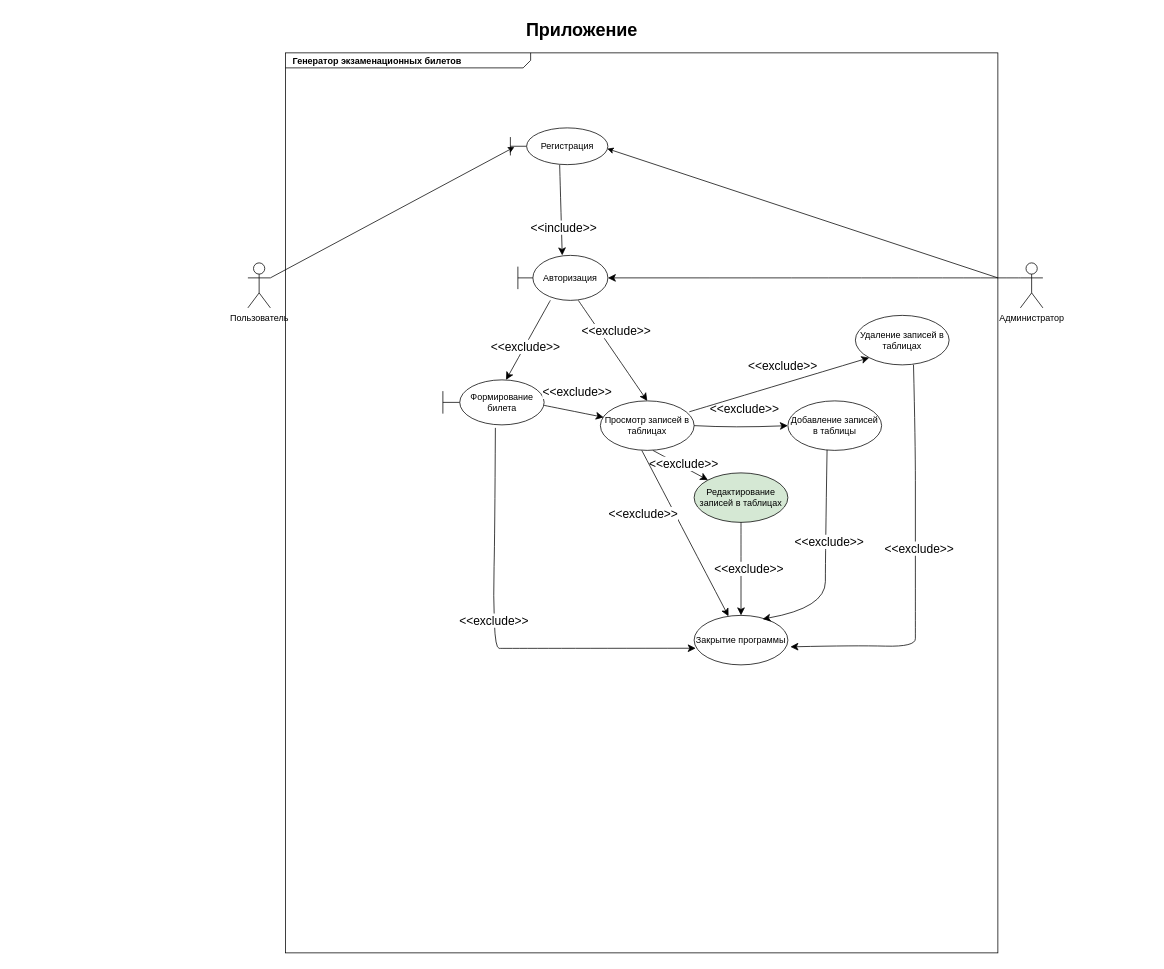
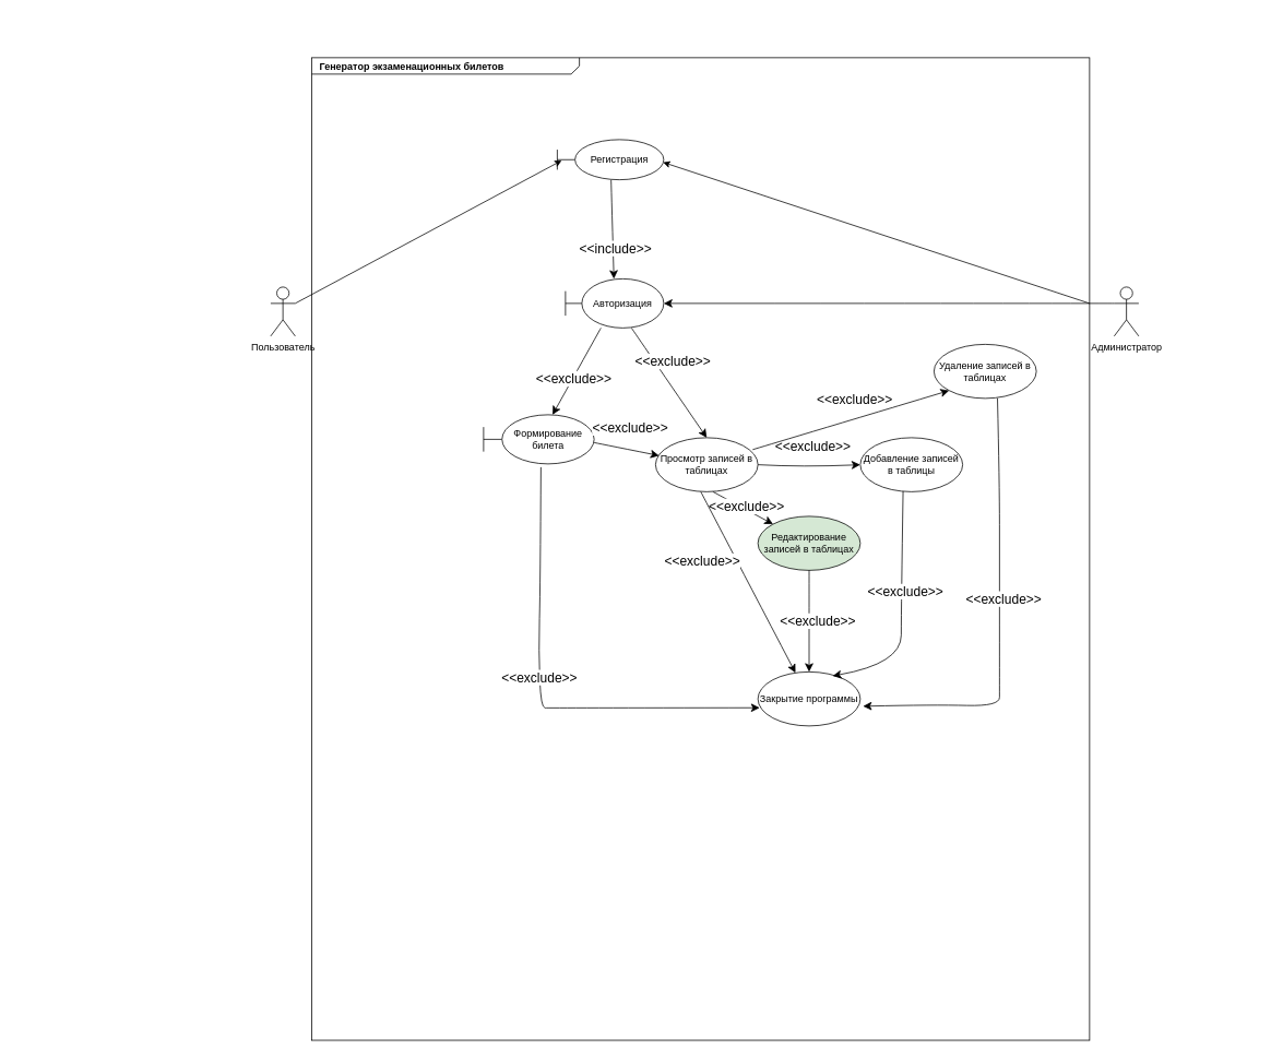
  <mxCell id="0" style=";html=1;" />
  <mxCell id="1" style=";html=1;" parent="0" />
  <mxCell id="2" value="&lt;p style=&quot;margin: 0px ; margin-top: 4px ; margin-left: 10px ; text-align: left&quot;&gt;&lt;b&gt;Генератор экзаменационных билетов&lt;/b&gt;&lt;/p&gt;" style="html=1;strokeWidth=1;shape=mxgraph.sysml.package;html=1;overflow=fill;whiteSpace=wrap;fillColor=none;gradientColor=none;fontSize=12;align=center;labelX=327.64;" parent="1" vertex="1"><mxGeometry x="380" y="70" width="950" height="1200" as="geometry" /></mxCell>
- <mxCell id="3" value="Приложение" style="text;strokeColor=none;fillColor=none;html=1;fontSize=24;fontStyle=1;verticalAlign=middle;align=center;" parent="1" vertex="1"><mxGeometry x="20" y="20" width="1510" height="40" as="geometry" /></mxCell>
  <mxCell id="4" value="Пользователь" style="shape=umlActor;verticalLabelPosition=bottom;verticalAlign=top;html=1;" parent="1" vertex="1"><mxGeometry x="330" y="350" width="30" height="60" as="geometry" /></mxCell>
  <mxCell id="5" style="edgeStyle=none;curved=1;rounded=0;orthogonalLoop=1;jettySize=auto;html=1;fontSize=12;startSize=8;endSize=8;" parent="1" source="7" target="11" edge="1"><mxGeometry relative="1" as="geometry" /></mxCell>
  <mxCell id="6" value="&amp;lt;&amp;lt;exclude&amp;gt;&amp;gt;" style="edgeLabel;html=1;align=center;verticalAlign=middle;resizable=0;points=[];fontSize=16;" parent="5" vertex="1" connectable="0"><mxGeometry x="0.152" relative="1" as="geometry"><mxPoint as="offset" /></mxGeometry></mxCell>
  <mxCell id="7" value="Авторизация" style="shape=umlBoundary;whiteSpace=wrap;html=1;" parent="1" vertex="1"><mxGeometry x="690" y="340" width="120" height="60" as="geometry" /></mxCell>
  <mxCell id="8" style="edgeStyle=none;curved=1;rounded=0;orthogonalLoop=1;jettySize=auto;html=1;fontSize=12;startSize=8;endSize=8;" parent="1" source="10" target="7" edge="1"><mxGeometry relative="1" as="geometry" /></mxCell>
  <mxCell id="9" value="&amp;lt;&amp;lt;include&amp;gt;&amp;gt;" style="edgeLabel;html=1;align=center;verticalAlign=middle;resizable=0;points=[];fontSize=16;" parent="8" vertex="1" connectable="0"><mxGeometry x="0.392" y="2" relative="1" as="geometry"><mxPoint as="offset" /></mxGeometry></mxCell>
  <mxCell id="10" value="Регистрация" style="shape=umlBoundary;whiteSpace=wrap;html=1;" parent="1" vertex="1"><mxGeometry x="680" y="170" width="130" height="49" as="geometry" /></mxCell>
  <mxCell id="11" value="Формирование билета" style="shape=umlBoundary;whiteSpace=wrap;html=1;" parent="1" vertex="1"><mxGeometry x="590" y="506" width="135" height="60" as="geometry" /></mxCell>
  <mxCell id="12" value="" style="endArrow=classic;html=1;rounded=0;exitX=1;exitY=0.333;exitDx=0;exitDy=0;exitPerimeter=0;entryX=0.041;entryY=0.522;entryDx=0;entryDy=0;entryPerimeter=0;" parent="1" source="4" target="10" edge="1"><mxGeometry width="50" height="50" relative="1" as="geometry"><mxPoint x="290" y="560" as="sourcePoint" /><mxPoint x="400" y="540" as="targetPoint" /><Array as="points" /></mxGeometry></mxCell>
  <mxCell id="13" value="Редактирование записей в таблицах" style="ellipse;whiteSpace=wrap;html=1;fillColor=#d5e8d4;" parent="1" vertex="1"><mxGeometry x="925" y="630" width="125" height="66" as="geometry" /></mxCell>
  <mxCell id="14" style="edgeStyle=none;curved=1;rounded=0;orthogonalLoop=1;jettySize=auto;html=1;fontSize=12;startSize=8;endSize=8;" parent="1" target="7" edge="1"><mxGeometry relative="1" as="geometry"><mxPoint x="1360" y="370" as="sourcePoint" /></mxGeometry></mxCell>
  <mxCell id="15" value="Администратор" style="shape=umlActor;verticalLabelPosition=bottom;verticalAlign=top;html=1;outlineConnect=0;" parent="1" vertex="1"><mxGeometry x="1360" y="350" width="30" height="60" as="geometry" /></mxCell>
  <mxCell id="16" value="Удаление записей в таблицах&lt;br&gt;" style="ellipse;whiteSpace=wrap;html=1;" parent="1" vertex="1"><mxGeometry x="1140" y="420" width="125" height="66" as="geometry" /></mxCell>
  <mxCell id="17" value="Просмотр записей в таблицах" style="ellipse;whiteSpace=wrap;html=1;" parent="1" vertex="1"><mxGeometry x="800" y="534" width="125" height="66" as="geometry" /></mxCell>
  <mxCell id="18" value="Добавление записей в таблицы" style="ellipse;whiteSpace=wrap;html=1;" parent="1" vertex="1"><mxGeometry x="1050" y="534" width="125" height="66" as="geometry" /></mxCell>
  <mxCell id="19" value="Закрытие программы" style="ellipse;whiteSpace=wrap;html=1;" parent="1" vertex="1"><mxGeometry x="925" y="820" width="125" height="66" as="geometry" /></mxCell>
  <mxCell id="20" value="" style="endArrow=classic;html=1;rounded=0;fontSize=12;startSize=8;endSize=8;curved=1;entryX=0.017;entryY=0.664;entryDx=0;entryDy=0;entryPerimeter=0;" parent="1" target="19" edge="1"><mxGeometry relative="1" as="geometry"><mxPoint x="660" y="570" as="sourcePoint" /><mxPoint x="925" y="853.143" as="targetPoint" /><Array as="points"><mxPoint x="659.26" y="715.08" /><mxPoint x="657.26" y="795.08" /><mxPoint x="660" y="864" /><mxPoint x="670" y="864" /></Array></mxGeometry></mxCell>
  <mxCell id="21" value="&amp;lt;&amp;lt;exclude&amp;gt;&amp;gt;" style="edgeLabel;resizable=0;html=1;align=center;verticalAlign=middle;fontSize=16;" parent="20" connectable="0" vertex="1"><mxGeometry relative="1" as="geometry"><mxPoint x="-2" y="-24" as="offset" /></mxGeometry></mxCell>
  <mxCell id="22" value="" style="endArrow=classic;html=1;rounded=0;fontSize=12;startSize=8;endSize=8;curved=1;entryX=0;entryY=0.5;entryDx=0;entryDy=0;exitX=1;exitY=0.5;exitDx=0;exitDy=0;" parent="1" source="17" target="18" edge="1"><mxGeometry relative="1" as="geometry"><mxPoint x="918.588" y="580" as="sourcePoint" /><mxPoint x="1040" y="611.44" as="targetPoint" /><Array as="points"><mxPoint x="980" y="570" /></Array></mxGeometry></mxCell>
  <mxCell id="23" value="&amp;lt;&amp;lt;exclude&amp;gt;&amp;gt;" style="edgeLabel;resizable=0;html=1;align=center;verticalAlign=middle;fontSize=16;" parent="22" connectable="0" vertex="1"><mxGeometry relative="1" as="geometry"><mxPoint x="4" y="-26" as="offset" /></mxGeometry></mxCell>
  <mxCell id="24" value="" style="endArrow=classic;html=1;rounded=0;fontSize=12;startSize=8;endSize=8;curved=1;entryX=0.035;entryY=0.332;entryDx=0;entryDy=0;entryPerimeter=0;" parent="1" target="17" edge="1"><mxGeometry relative="1" as="geometry"><mxPoint x="724.998" y="540" as="sourcePoint" /><mxPoint x="846.41" y="571.44" as="targetPoint" /></mxGeometry></mxCell>
  <mxCell id="25" value="&amp;lt;&amp;lt;exclude&amp;gt;&amp;gt;" style="edgeLabel;resizable=0;html=1;align=center;verticalAlign=middle;fontSize=16;" parent="24" connectable="0" vertex="1"><mxGeometry relative="1" as="geometry"><mxPoint x="4" y="-26" as="offset" /></mxGeometry></mxCell>
  <mxCell id="26" value="" style="endArrow=classic;html=1;rounded=0;fontSize=12;startSize=8;endSize=8;curved=1;entryX=0;entryY=1;entryDx=0;entryDy=0;" parent="1" target="16" edge="1"><mxGeometry relative="1" as="geometry"><mxPoint x="918.588" y="548.56" as="sourcePoint" /><mxPoint x="1040" y="580" as="targetPoint" /></mxGeometry></mxCell>
  <mxCell id="27" value="&amp;lt;&amp;lt;exclude&amp;gt;&amp;gt;" style="edgeLabel;resizable=0;html=1;align=center;verticalAlign=middle;fontSize=16;" parent="26" connectable="0" vertex="1"><mxGeometry relative="1" as="geometry"><mxPoint x="4" y="-26" as="offset" /></mxGeometry></mxCell>
  <mxCell id="28" value="" style="endArrow=classic;html=1;rounded=0;fontSize=12;startSize=8;endSize=8;curved=1;exitX=0.56;exitY=1;exitDx=0;exitDy=0;exitPerimeter=0;entryX=0;entryY=0;entryDx=0;entryDy=0;" parent="1" source="17" target="13" edge="1"><mxGeometry relative="1" as="geometry"><mxPoint x="853.708" y="620" as="sourcePoint" /><mxPoint x="960" y="635" as="targetPoint" /></mxGeometry></mxCell>
  <mxCell id="29" value="&amp;lt;&amp;lt;exclude&amp;gt;&amp;gt;" style="edgeLabel;resizable=0;html=1;align=center;verticalAlign=middle;fontSize=16;" parent="28" connectable="0" vertex="1"><mxGeometry relative="1" as="geometry"><mxPoint x="4" y="-2" as="offset" /></mxGeometry></mxCell>
  <mxCell id="30" value="" style="endArrow=classic;html=1;rounded=0;fontSize=12;startSize=8;endSize=8;curved=1;entryX=0.5;entryY=0;entryDx=0;entryDy=0;exitX=0.5;exitY=1;exitDx=0;exitDy=0;" parent="1" source="13" target="19" edge="1"><mxGeometry relative="1" as="geometry"><mxPoint x="969.998" y="730" as="sourcePoint" /><mxPoint x="992.91" y="788.092" as="targetPoint" /></mxGeometry></mxCell>
  <mxCell id="31" value="&amp;lt;&amp;lt;exclude&amp;gt;&amp;gt;" style="edgeLabel;resizable=0;html=1;align=center;verticalAlign=middle;fontSize=16;" parent="30" connectable="0" vertex="1"><mxGeometry relative="1" as="geometry"><mxPoint x="10" y="-1" as="offset" /></mxGeometry></mxCell>
  <mxCell id="32" value="" style="endArrow=classic;html=1;rounded=0;fontSize=12;startSize=8;endSize=8;curved=1;entryX=0.73;entryY=0.074;entryDx=0;entryDy=0;entryPerimeter=0;exitX=0.418;exitY=0.991;exitDx=0;exitDy=0;exitPerimeter=0;" parent="1" source="18" target="19" edge="1"><mxGeometry relative="1" as="geometry"><mxPoint x="1089.998" y="646" as="sourcePoint" /><mxPoint x="1211.41" y="677.44" as="targetPoint" /><Array as="points"><mxPoint x="1100" y="740" /><mxPoint x="1100" y="810" /></Array></mxGeometry></mxCell>
  <mxCell id="33" value="&amp;lt;&amp;lt;exclude&amp;gt;&amp;gt;" style="edgeLabel;resizable=0;html=1;align=center;verticalAlign=middle;fontSize=16;" parent="32" connectable="0" vertex="1"><mxGeometry relative="1" as="geometry"><mxPoint x="4" y="-26" as="offset" /></mxGeometry></mxCell>
  <mxCell id="34" value="" style="endArrow=classic;html=1;rounded=0;fontSize=12;startSize=8;endSize=8;curved=1;entryX=1.027;entryY=0.636;entryDx=0;entryDy=0;exitX=0.62;exitY=0.998;exitDx=0;exitDy=0;exitPerimeter=0;entryPerimeter=0;" parent="1" source="16" target="19" edge="1"><mxGeometry relative="1" as="geometry"><mxPoint x="1184.998" y="474.56" as="sourcePoint" /><mxPoint x="1306.41" y="506" as="targetPoint" /><Array as="points"><mxPoint x="1220" y="590" /><mxPoint x="1220" y="690" /><mxPoint x="1220" y="790" /><mxPoint x="1220" y="840" /><mxPoint x="1220" y="862" /><mxPoint x="1140" y="860" /></Array></mxGeometry></mxCell>
  <mxCell id="35" value="&amp;lt;&amp;lt;exclude&amp;gt;&amp;gt;" style="edgeLabel;resizable=0;html=1;align=center;verticalAlign=middle;fontSize=16;" parent="34" connectable="0" vertex="1"><mxGeometry relative="1" as="geometry"><mxPoint x="4" y="-26" as="offset" /></mxGeometry></mxCell>
  <mxCell id="36" value="" style="endArrow=classic;html=1;rounded=0;fontSize=12;startSize=8;endSize=8;curved=1;exitX=0.442;exitY=1.001;exitDx=0;exitDy=0;exitPerimeter=0;" parent="1" source="17" target="19" edge="1"><mxGeometry relative="1" as="geometry"><mxPoint x="729.998" y="640" as="sourcePoint" /><mxPoint x="851.41" y="671.44" as="targetPoint" /></mxGeometry></mxCell>
  <mxCell id="37" value="&amp;lt;&amp;lt;exclude&amp;gt;&amp;gt;" style="edgeLabel;resizable=0;html=1;align=center;verticalAlign=middle;fontSize=16;" parent="36" connectable="0" vertex="1"><mxGeometry relative="1" as="geometry"><mxPoint x="-57" y="-26" as="offset" /></mxGeometry></mxCell>
  <mxCell id="38" value="" style="endArrow=classic;html=1;rounded=0;fontSize=12;startSize=8;endSize=8;curved=1;entryX=0.5;entryY=0;entryDx=0;entryDy=0;" edge="1" parent="1" source="7" target="17"><mxGeometry relative="1" as="geometry"><mxPoint x="799.998" y="404" as="sourcePoint" /><mxPoint x="879" y="420" as="targetPoint" /></mxGeometry></mxCell>
  <mxCell id="39" value="&amp;lt;&amp;lt;exclude&amp;gt;&amp;gt;" style="edgeLabel;resizable=0;html=1;align=center;verticalAlign=middle;fontSize=16;" connectable="0" vertex="1" parent="38"><mxGeometry relative="1" as="geometry"><mxPoint x="4" y="-26" as="offset" /></mxGeometry></mxCell>
  <mxCell id="40" value="" style="endArrow=classic;html=1;rounded=0;exitX=1;exitY=0.25;exitDx=0;exitDy=0;exitPerimeter=0;entryX=0.994;entryY=0.566;entryDx=0;entryDy=0;entryPerimeter=0;" edge="1" parent="1" source="2" target="10"><mxGeometry width="50" height="50" relative="1" as="geometry"><mxPoint x="990" y="330" as="sourcePoint" /><mxPoint x="1040" y="280" as="targetPoint" /></mxGeometry></mxCell>
